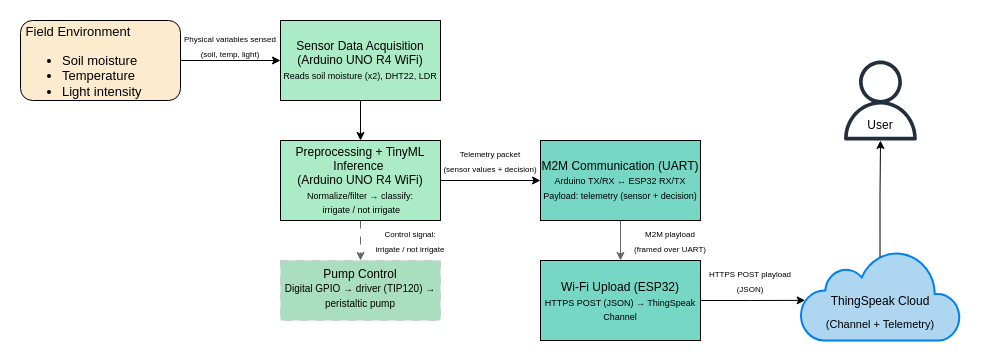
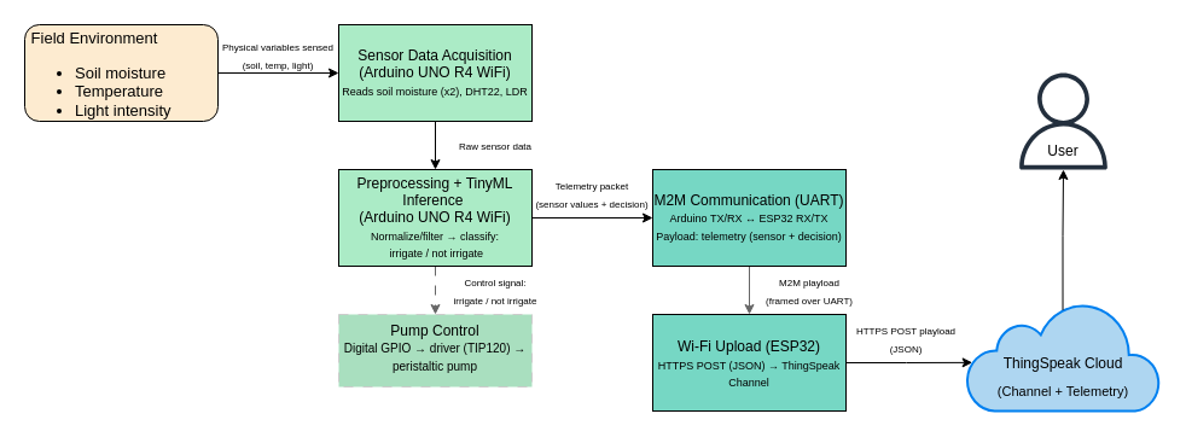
  <mxCell id="0" />
  <mxCell id="1" parent="0" />
  <mxCell id="2" value="" style="edgeStyle=orthogonalEdgeStyle;rounded=0;orthogonalLoop=1;jettySize=auto;html=1;" edge="1" parent="1" source="3" target="6"><mxGeometry relative="1" as="geometry" /></mxCell>
  <mxCell id="3" value="&lt;div style=&quot;&quot;&gt;&lt;span&gt;&lt;br&gt;&lt;/span&gt;&lt;/div&gt;&lt;div style=&quot;&quot;&gt;&lt;span&gt;&amp;nbsp;Field Environment&lt;/span&gt;&lt;/div&gt;&lt;div&gt;&lt;ul&gt;&lt;li style=&quot;&quot;&gt;&lt;span style=&quot;background-color: transparent; color: light-dark(rgb(0, 0, 0), rgb(255, 255, 255));&quot;&gt;Soil moisture&lt;/span&gt;&lt;/li&gt;&lt;li&gt;&lt;span style=&quot;background-color: transparent; color: light-dark(rgb(0, 0, 0), rgb(255, 255, 255));&quot;&gt;Temperature&lt;/span&gt;&lt;/li&gt;&lt;li&gt;&lt;span style=&quot;background-color: transparent; color: light-dark(rgb(0, 0, 0), rgb(255, 255, 255));&quot;&gt;Light intensity&lt;/span&gt;&lt;/li&gt;&lt;/ul&gt;&lt;/div&gt;" style="rounded=1;whiteSpace=wrap;html=1;align=left;fontSize=13;fillColor=#FDEBD0;" vertex="1" parent="1"><mxGeometry x="20" y="20" width="160" height="80" as="geometry" /></mxCell>
  <mxCell id="4" value="" style="sketch=0;outlineConnect=0;fontColor=#232F3E;gradientColor=none;fillColor=#232F3D;strokeColor=none;dashed=0;verticalLabelPosition=bottom;verticalAlign=top;align=center;html=1;fontSize=12;fontStyle=0;aspect=fixed;pointerEvents=1;shape=mxgraph.aws4.user;" vertex="1" parent="1"><mxGeometry x="840" y="60" width="80" height="80" as="geometry" /></mxCell>
  <mxCell id="5" value="" style="edgeStyle=orthogonalEdgeStyle;rounded=0;orthogonalLoop=1;jettySize=auto;html=1;" edge="1" parent="1" source="6" target="9"><mxGeometry relative="1" as="geometry" /></mxCell>
  <mxCell id="6" value="Sensor Data Acquisition (Arduino UNO R4 WiFi)&lt;div&gt;&lt;font style=&quot;font-size: 9px;&quot;&gt;Reads soil moisture (x2), DHT22, LDR&lt;/font&gt;&lt;/div&gt;" style="rounded=0;whiteSpace=wrap;html=1;fillColor=#ABEBC6;" vertex="1" parent="1"><mxGeometry x="280" y="20" width="160" height="80" as="geometry" /></mxCell>
  <mxCell id="7" value="" style="edgeStyle=orthogonalEdgeStyle;rounded=0;orthogonalLoop=1;jettySize=auto;html=1;dashed=1;dashPattern=8 8;fillColor=#f5f5f5;strokeColor=#666666;" edge="1" parent="1" source="9" target="10"><mxGeometry relative="1" as="geometry" /></mxCell>
  <mxCell id="8" value="" style="edgeStyle=orthogonalEdgeStyle;rounded=0;orthogonalLoop=1;jettySize=auto;html=1;" edge="1" parent="1" source="9" target="12"><mxGeometry relative="1" as="geometry" /></mxCell>
  <mxCell id="9" value="Preprocessing + TinyML Inference&amp;nbsp;&lt;div&gt;(Arduino UNO R4 WiFi)&lt;div&gt;&lt;font style=&quot;font-size: 9px;&quot;&gt;Normalize/filter → classify:&lt;/font&gt;&lt;/div&gt;&lt;div&gt;&lt;font style=&quot;font-size: 9px;&quot;&gt;&amp;nbsp;irrigate / not irrigate&lt;/font&gt;&lt;/div&gt;&lt;/div&gt;" style="rounded=0;whiteSpace=wrap;html=1;fillColor=#ABEBC6;" vertex="1" parent="1"><mxGeometry x="280" y="140" width="160" height="80" as="geometry" /></mxCell>
  <mxCell id="10" value="&lt;span style=&quot;font-size: 12px;&quot;&gt;Pump Control&lt;/span&gt;&lt;br&gt;&lt;div&gt;&lt;div&gt;&lt;font size=&quot;1&quot;&gt;Digital GPIO → driver (TIP120) → peristaltic pump&lt;/font&gt;&lt;/div&gt;&lt;/div&gt;&lt;div&gt;&lt;br&gt;&lt;/div&gt;" style="rounded=0;whiteSpace=wrap;html=1;fillColor=#A9DFBF;verticalAlign=top;dashed=1;dashPattern=8 8;strokeColor=#CCCCCC;" vertex="1" parent="1"><mxGeometry x="280" y="260" width="160" height="60" as="geometry" /></mxCell>
  <mxCell id="11" value="" style="edgeStyle=orthogonalEdgeStyle;rounded=0;orthogonalLoop=1;jettySize=auto;html=1;strokeColor=#666666;fillColor=#f5f5f5;" edge="1" parent="1" source="12" target="13"><mxGeometry relative="1" as="geometry" /></mxCell>
  <mxCell id="12" value="&lt;div&gt;&lt;span style=&quot;font-size: 12px;&quot;&gt;M2M Communication (UART)&lt;/span&gt;&lt;/div&gt;&lt;div&gt;&lt;font style=&quot;font-size: 9px;&quot;&gt;Arduino TX/RX ↔ ESP32 RX/TX&lt;/font&gt;&lt;/div&gt;&lt;div&gt;&lt;font style=&quot;font-size: 9px;&quot;&gt;Payload: telemetry (sensor + decision)&lt;/font&gt;&lt;/div&gt;" style="rounded=0;whiteSpace=wrap;html=1;fillColor=#76D7C4;" vertex="1" parent="1"><mxGeometry x="540" y="140" width="160" height="80" as="geometry" /></mxCell>
  <mxCell id="13" value="&lt;div&gt;&lt;span style=&quot;background-color: transparent; font-size: 12px;&quot;&gt;Wi-Fi Upload (ESP32)&lt;/span&gt;&lt;/div&gt;&lt;div&gt;&lt;div&gt;&lt;font style=&quot;font-size: 9px;&quot;&gt;HTTPS POST (JSON) → ThingSpeak Channel&lt;/font&gt;&lt;/div&gt;&lt;/div&gt;&lt;div&gt;&lt;br&gt;&lt;/div&gt;" style="rounded=0;whiteSpace=wrap;html=1;fillColor=#76D7C4;verticalAlign=bottom;" vertex="1" parent="1"><mxGeometry x="540" y="260" width="160" height="80" as="geometry" /></mxCell>
  <mxCell id="14" value="" style="html=1;verticalLabelPosition=bottom;align=center;labelBackgroundColor=#ffffff;verticalAlign=top;strokeWidth=2;strokeColor=#0080F0;shadow=0;dashed=0;shape=mxgraph.ios7.icons.cloud;fillColor=#AED6F1;" vertex="1" parent="1"><mxGeometry x="800" y="250" width="160" height="90" as="geometry" /></mxCell>
  <mxCell id="15" style="edgeStyle=orthogonalEdgeStyle;rounded=0;orthogonalLoop=1;jettySize=auto;html=1;exitX=0.497;exitY=0.071;exitDx=0;exitDy=0;exitPerimeter=0;" edge="1" parent="1" source="14" target="4"><mxGeometry relative="1" as="geometry"><mxPoint x="880" y="250" as="sourcePoint" /></mxGeometry></mxCell>
  <mxCell id="16" value="ThingSpeak Cloud" style="text;html=1;whiteSpace=wrap;strokeColor=none;fillColor=none;align=center;verticalAlign=bottom;rounded=0;" vertex="1" parent="1"><mxGeometry x="825" y="280" width="110" height="30" as="geometry" /></mxCell>
  <mxCell id="17" value="&lt;div&gt;&lt;font style=&quot;font-size: 11px;&quot;&gt;(Channel + Telemetry)&lt;/font&gt;&lt;/div&gt;" style="text;html=1;whiteSpace=wrap;strokeColor=none;fillColor=none;align=center;verticalAlign=top;rounded=0;" vertex="1" parent="1"><mxGeometry x="815" y="310" width="130" height="30" as="geometry" /></mxCell>
  <mxCell id="18" value="&lt;font style=&quot;font-size: 8px;&quot;&gt;Physical variables sensed (soil, temp, light)&lt;/font&gt;" style="text;html=1;whiteSpace=wrap;strokeColor=none;fillColor=none;align=center;verticalAlign=middle;rounded=0;" vertex="1" parent="1"><mxGeometry x="180" y="30" width="100" height="30" as="geometry" /></mxCell>
+ <mxCell id="19" value="&lt;font style=&quot;font-size: 8px;&quot;&gt;Raw sensor data&lt;/font&gt;" style="text;html=1;whiteSpace=wrap;strokeColor=none;fillColor=none;align=center;verticalAlign=middle;rounded=0;" vertex="1" parent="1"><mxGeometry x="360" y="100" width="100" height="40" as="geometry" /></mxCell>
  <mxCell id="20" value="&lt;span style=&quot;font-size: 8px;&quot;&gt;Control signal:&lt;br&gt;&lt;/span&gt;&lt;div&gt;&lt;span style=&quot;font-size: 8px;&quot;&gt;irrigate / not irrigate&lt;/span&gt;&lt;/div&gt;" style="text;html=1;whiteSpace=wrap;strokeColor=none;fillColor=none;align=center;verticalAlign=middle;rounded=0;" vertex="1" parent="1"><mxGeometry x="360" y="220" width="100" height="40" as="geometry" /></mxCell>
  <mxCell id="21" value="&lt;font style=&quot;font-size: 8px;&quot;&gt;Telemetry packet&lt;/font&gt;&lt;div&gt;&lt;font style=&quot;font-size: 8px;&quot;&gt;(sensor values + decision)&lt;/font&gt;&lt;/div&gt;" style="text;html=1;whiteSpace=wrap;strokeColor=none;fillColor=none;align=center;verticalAlign=middle;rounded=0;" vertex="1" parent="1"><mxGeometry x="440" y="140" width="100" height="40" as="geometry" /></mxCell>
  <mxCell id="22" value="&lt;span style=&quot;font-size: 8px;&quot;&gt;M2M playload&lt;/span&gt;&lt;div&gt;&lt;span style=&quot;font-size: 8px;&quot;&gt;(framed over UART)&lt;/span&gt;&lt;/div&gt;" style="text;html=1;whiteSpace=wrap;strokeColor=none;fillColor=none;align=center;verticalAlign=middle;rounded=0;" vertex="1" parent="1"><mxGeometry x="620" y="220" width="100" height="40" as="geometry" /></mxCell>
  <mxCell id="23" style="edgeStyle=orthogonalEdgeStyle;rounded=0;orthogonalLoop=1;jettySize=auto;html=1;entryX=0.029;entryY=0.554;entryDx=0;entryDy=0;entryPerimeter=0;" edge="1" parent="1" source="13" target="14"><mxGeometry relative="1" as="geometry" /></mxCell>
  <mxCell id="24" value="&lt;span style=&quot;font-size: 8px;&quot;&gt;HTTPS POST playload&lt;/span&gt;&lt;div&gt;&lt;span style=&quot;font-size: 8px;&quot;&gt;(JSON)&lt;/span&gt;&lt;/div&gt;" style="text;html=1;whiteSpace=wrap;strokeColor=none;fillColor=none;align=center;verticalAlign=middle;rounded=0;" vertex="1" parent="1"><mxGeometry x="700" y="260" width="100" height="40" as="geometry" /></mxCell>
  <mxCell id="25" value="User" style="text;html=1;whiteSpace=wrap;strokeColor=none;fillColor=none;align=center;verticalAlign=middle;rounded=0;" vertex="1" parent="1"><mxGeometry x="850" y="110" width="60" height="30" as="geometry" /></mxCell>
